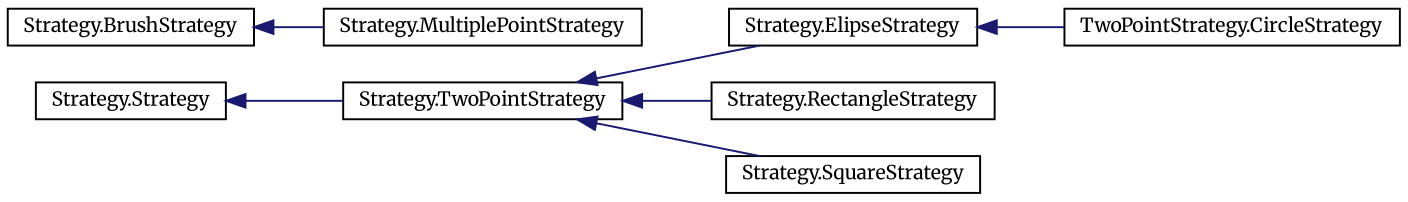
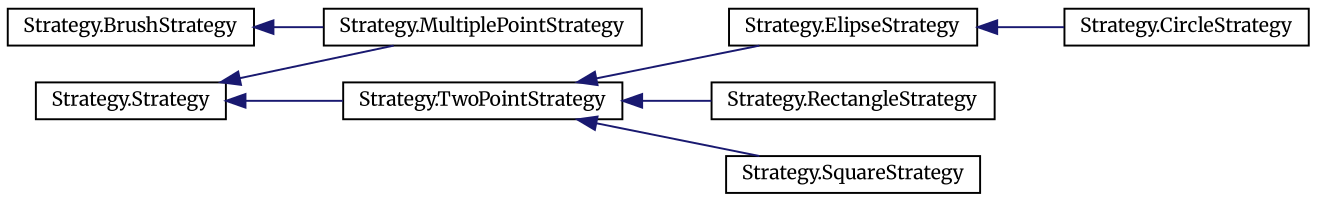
  digraph {
    fontname=Merriweather
    rankdir=LR
    node [color=black fillcolor=white fontname=Merriweather fontsize=10 shape=record style=filled]
    edge [color=midnightblue dir=back fontname=Merriweather fontsize=10 labelfontname=Helvetica labelfontsize=10 style=solid]
    n1 [height=0.2 label="Strategy.Strategy" width=0.4]
    n2 [height=0.2 label="Strategy.MultiplePointStrategy" width=0.4]
    n3 [height=0.2 label="Strategy.TwoPointStrategy" width=0.4]
    n4 [height=0.2 label="Strategy.ElipseStrategy" width=0.4]
    n5 [height=0.2 label="Strategy.RectangleStrategy" width=0.4]
    n6 [height=0.2 label="Strategy.SquareStrategy" width=0.4]
    n7 [height=0.2 label="Strategy.BrushStrategy" width=0.4]
-   n8 [height=0.2 label="TwoPointStrategy.CircleStrategy" width=0.4]
+   n8 [height=0.2 label="Strategy.CircleStrategy" width=0.4]
+   n1 -> n2
    n1 -> n3
    n3 -> n4
    n3 -> n5
    n3 -> n6
    n4 -> n8
    n7 -> n2
  }
